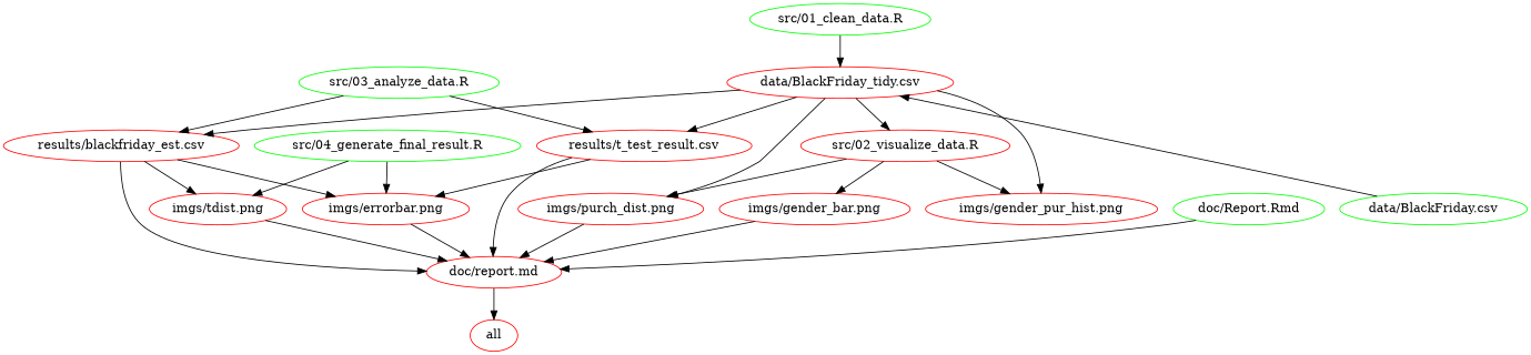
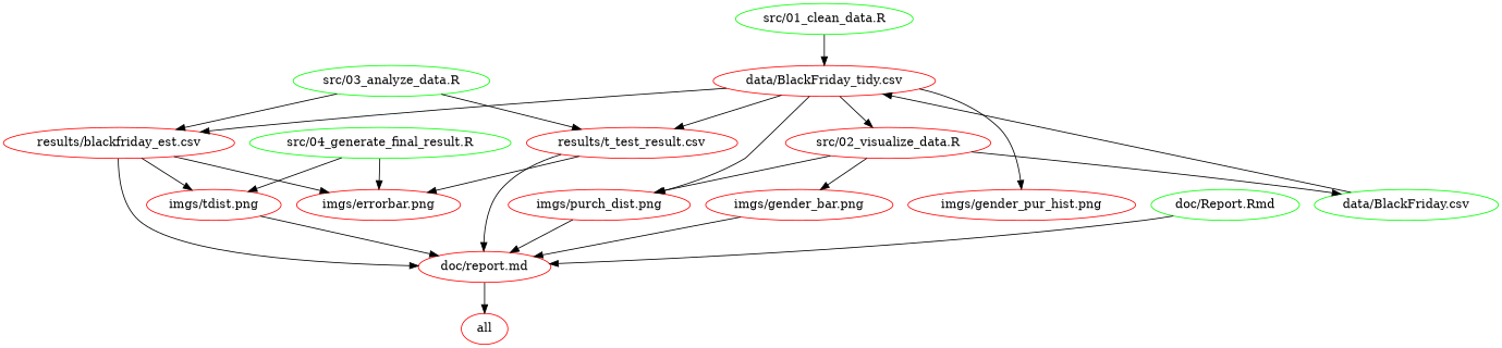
  digraph {
    node [color=red]
    n1 [label=all]
    n2 [color=green label="data/BlackFriday.csv"]
    n3 [label="data/BlackFriday_tidy.csv"]
    n4 [label="imgs/gender_pur_hist.png"]
    n5 [label="imgs/purch_dist.png"]
    n6 [label="results/blackfriday_est.csv"]
    n7 [label="results/t_test_result.csv"]
    n8 [label="src/02_visualize_data.R"]
    n9 [label="imgs/gender_bar.png"]
    n10 [label="doc/report.md"]
    n11 [label="imgs/errorbar.png"]
    n12 [label="imgs/tdist.png"]
    n13 [color=green label="doc/Report.Rmd"]
    n14 [color=green label="src/01_clean_data.R"]
    n15 [color=green label="src/03_analyze_data.R"]
    n16 [color=green label="src/04_generate_final_result.R"]
    n2 -> n3
    n3 -> n4
    n3 -> n5
    n3 -> n6
    n3 -> n7
    n3 -> n8
    n5 -> n10
    n6 -> n10
    n6 -> n11
    n6 -> n12
    n7 -> n10
    n7 -> n11
-   n8 -> n4
+   n8 -> n2
    n8 -> n5
    n8 -> n9
    n9 -> n10
    n10 -> n1
-   n11 -> n10
    n12 -> n10
    n13 -> n10
    n14 -> n3
    n15 -> n6
    n15 -> n7
    n16 -> n11
    n16 -> n12
  }
